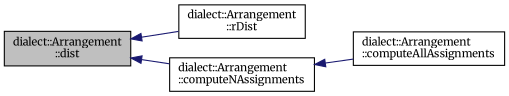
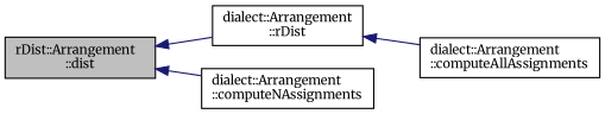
  digraph {
    fontname=Merriweather
    rankdir=LR
    node [color=black fillcolor=white fontname=Merriweather fontsize=10 shape=record style=filled]
    edge [color=midnightblue dir=back fontname=Merriweather fontsize=10 labelfontname=Helvetica labelfontsize=10 style=solid]
-   n1 [fillcolor=grey75 fontcolor=black height=0.2 label="dialect::Arrangement\l::dist" width=0.4]
+   n1 [fillcolor=grey75 fontcolor=black height=0.2 label="rDist::Arrangement\l::dist" width=0.4]
    n2 [height=0.2 label="dialect::Arrangement\l::rDist" width=0.4]
    n3 [height=0.2 label="dialect::Arrangement\l::computeNAssignments" width=0.4]
    n4 [height=0.2 label="dialect::Arrangement\l::computeAllAssignments" width=0.4]
    n1 -> n2
    n1 -> n3
-   n3 -> n4
+   n2 -> n4
  }
